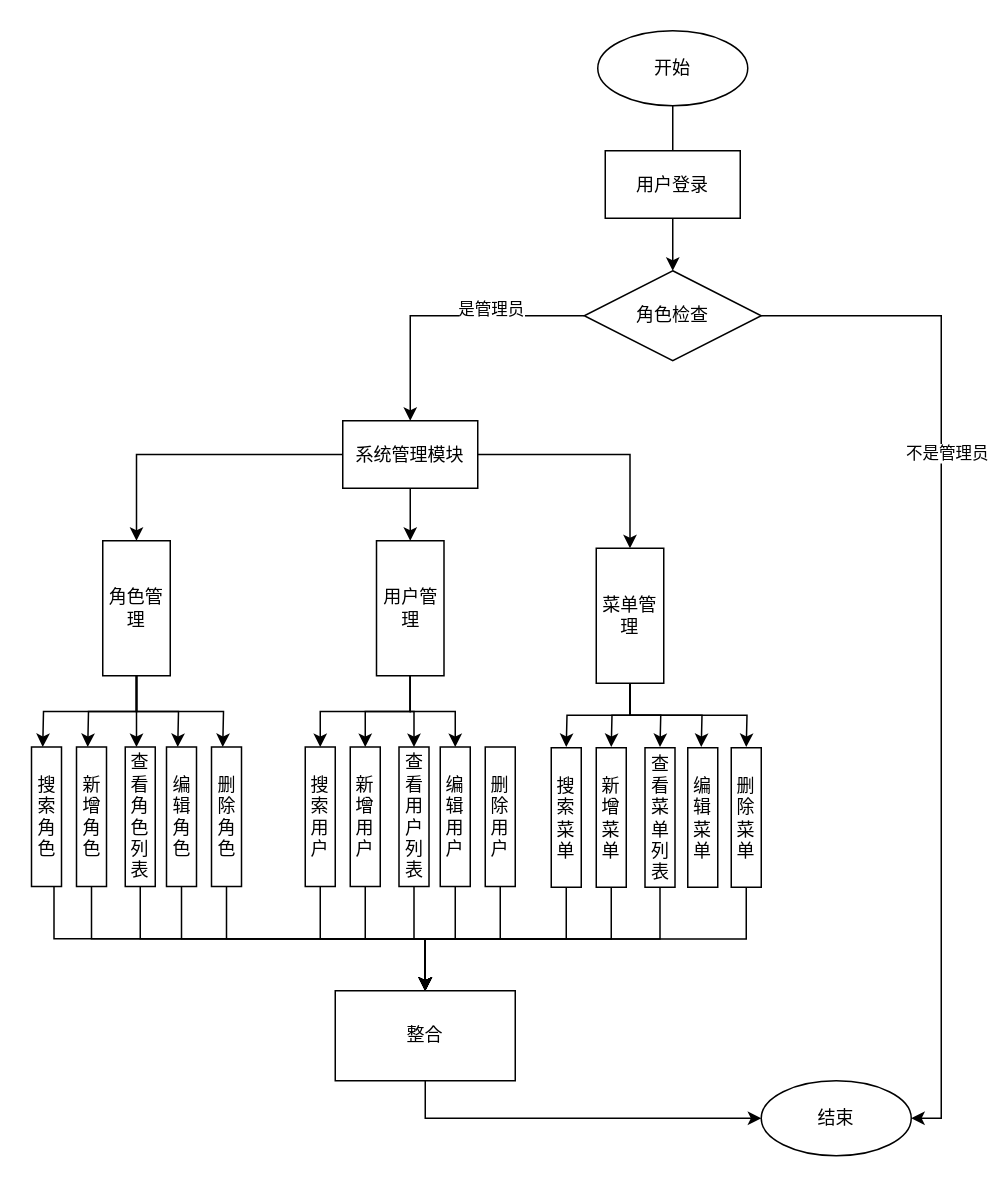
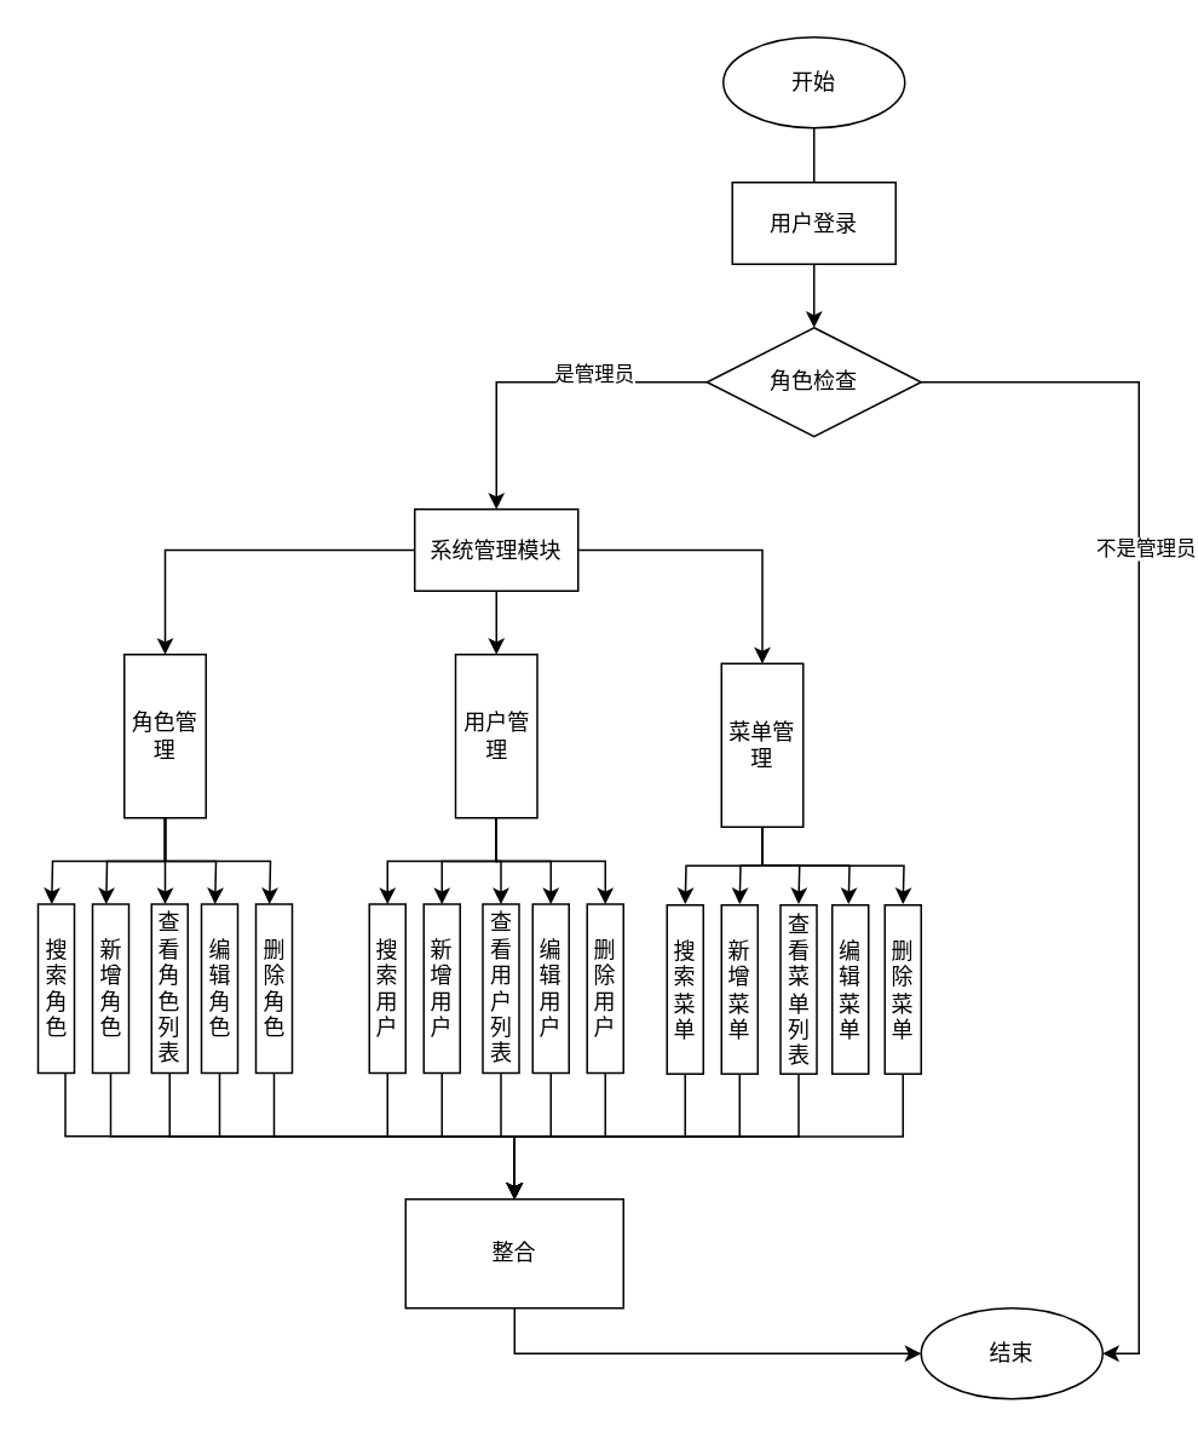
  <mxCell id="0" />
  <mxCell id="1" parent="0" />
  <mxCell id="2" value="" style="edgeStyle=orthogonalEdgeStyle;rounded=0;orthogonalLoop=1;jettySize=auto;html=1;" edge="1" parent="1" source="3" target="9"><mxGeometry relative="1" as="geometry" /></mxCell>
  <mxCell id="3" value="开始" style="ellipse;whiteSpace=wrap;html=1;" vertex="1" parent="1"><mxGeometry x="398" y="20" width="100" height="50" as="geometry" /></mxCell>
  <mxCell id="4" value="用户登录" style="whiteSpace=wrap;html=1;" vertex="1" parent="1"><mxGeometry x="403" y="100" width="90" height="45" as="geometry" /></mxCell>
  <mxCell id="5" style="edgeStyle=orthogonalEdgeStyle;rounded=0;orthogonalLoop=1;jettySize=auto;html=1;exitX=0;exitY=0.5;exitDx=0;exitDy=0;" edge="1" parent="1" source="9" target="13"><mxGeometry relative="1" as="geometry" /></mxCell>
  <mxCell id="6" value="&lt;div&gt;是管理员&lt;/div&gt;&lt;div&gt;&lt;br&gt;&lt;/div&gt;" style="edgeLabel;html=1;align=center;verticalAlign=middle;resizable=0;points=[];" vertex="1" connectable="0" parent="5"><mxGeometry x="-0.319" y="2" relative="1" as="geometry"><mxPoint as="offset" /></mxGeometry></mxCell>
  <mxCell id="7" style="edgeStyle=orthogonalEdgeStyle;rounded=0;orthogonalLoop=1;jettySize=auto;html=1;exitX=1;exitY=0.5;exitDx=0;exitDy=0;entryX=1;entryY=0.5;entryDx=0;entryDy=0;" edge="1" parent="1" source="9" target="42"><mxGeometry relative="1" as="geometry" /></mxCell>
  <mxCell id="8" value="不是管理员" style="edgeLabel;html=1;align=center;verticalAlign=middle;resizable=0;points=[];" vertex="1" connectable="0" parent="7"><mxGeometry x="-0.375" y="3" relative="1" as="geometry"><mxPoint as="offset" /></mxGeometry></mxCell>
  <mxCell id="9" value="角色检查" style="rhombus;whiteSpace=wrap;html=1;" vertex="1" parent="1"><mxGeometry x="389" y="180" width="118" height="60" as="geometry" /></mxCell>
  <mxCell id="10" style="edgeStyle=orthogonalEdgeStyle;rounded=0;orthogonalLoop=1;jettySize=auto;html=1;exitX=0.5;exitY=1;exitDx=0;exitDy=0;" edge="1" parent="1" source="13" target="25"><mxGeometry relative="1" as="geometry" /></mxCell>
  <mxCell id="11" style="edgeStyle=orthogonalEdgeStyle;rounded=0;orthogonalLoop=1;jettySize=auto;html=1;exitX=1;exitY=0.5;exitDx=0;exitDy=0;" edge="1" parent="1" source="13" target="41"><mxGeometry relative="1" as="geometry" /></mxCell>
  <mxCell id="12" style="edgeStyle=orthogonalEdgeStyle;rounded=0;orthogonalLoop=1;jettySize=auto;html=1;exitX=0;exitY=0.5;exitDx=0;exitDy=0;" edge="1" parent="1" source="13" target="19"><mxGeometry relative="1" as="geometry" /></mxCell>
  <mxCell id="13" value="系统管理模块" style="whiteSpace=wrap;html=1;" vertex="1" parent="1"><mxGeometry x="228" y="280" width="90" height="45" as="geometry" /></mxCell>
  <mxCell id="14" style="edgeStyle=orthogonalEdgeStyle;rounded=0;orthogonalLoop=1;jettySize=auto;html=1;exitX=1;exitY=0.5;exitDx=0;exitDy=0;entryX=0;entryY=0.5;entryDx=0;entryDy=0;" edge="1" parent="1" source="19"><mxGeometry relative="1" as="geometry"><mxPoint x="90.5" y="497.5" as="targetPoint" /></mxGeometry></mxCell>
  <mxCell id="15" style="edgeStyle=orthogonalEdgeStyle;rounded=0;orthogonalLoop=1;jettySize=auto;html=1;exitX=1;exitY=0.5;exitDx=0;exitDy=0;entryX=0;entryY=0.5;entryDx=0;entryDy=0;" edge="1" parent="1" source="19"><mxGeometry relative="1" as="geometry"><mxPoint x="58" y="497.5" as="targetPoint" /></mxGeometry></mxCell>
  <mxCell id="16" style="edgeStyle=orthogonalEdgeStyle;rounded=0;orthogonalLoop=1;jettySize=auto;html=1;exitX=1;exitY=0.5;exitDx=0;exitDy=0;" edge="1" parent="1" source="19"><mxGeometry relative="1" as="geometry"><mxPoint x="28" y="497.5" as="targetPoint" /></mxGeometry></mxCell>
  <mxCell id="17" style="edgeStyle=orthogonalEdgeStyle;rounded=0;orthogonalLoop=1;jettySize=auto;html=1;exitX=1;exitY=0.5;exitDx=0;exitDy=0;" edge="1" parent="1" source="19"><mxGeometry relative="1" as="geometry"><mxPoint x="118" y="497.5" as="targetPoint" /></mxGeometry></mxCell>
  <mxCell id="18" style="edgeStyle=orthogonalEdgeStyle;rounded=0;orthogonalLoop=1;jettySize=auto;html=1;exitX=1;exitY=0.5;exitDx=0;exitDy=0;" edge="1" parent="1" source="19"><mxGeometry relative="1" as="geometry"><mxPoint x="148" y="497.5" as="targetPoint" /></mxGeometry></mxCell>
  <mxCell id="19" value="角色管理" style="whiteSpace=wrap;html=1;direction=south;" vertex="1" parent="1"><mxGeometry x="68" y="360" width="45" height="90" as="geometry" /></mxCell>
  <mxCell id="20" value="" style="edgeStyle=orthogonalEdgeStyle;rounded=0;orthogonalLoop=1;jettySize=auto;html=1;" edge="1" parent="1" source="25" target="33"><mxGeometry relative="1" as="geometry" /></mxCell>
  <mxCell id="21" style="edgeStyle=orthogonalEdgeStyle;rounded=0;orthogonalLoop=1;jettySize=auto;html=1;exitX=1;exitY=0.5;exitDx=0;exitDy=0;" edge="1" parent="1" source="25" target="31"><mxGeometry relative="1" as="geometry" /></mxCell>
  <mxCell id="22" style="edgeStyle=orthogonalEdgeStyle;rounded=0;orthogonalLoop=1;jettySize=auto;html=1;exitX=1;exitY=0.5;exitDx=0;exitDy=0;entryX=0;entryY=0.5;entryDx=0;entryDy=0;" edge="1" parent="1" source="25" target="35"><mxGeometry relative="1" as="geometry" /></mxCell>
  <mxCell id="23" style="edgeStyle=orthogonalEdgeStyle;rounded=0;orthogonalLoop=1;jettySize=auto;html=1;exitX=1;exitY=0.5;exitDx=0;exitDy=0;" edge="1" parent="1" source="25" target="29"><mxGeometry relative="1" as="geometry" /></mxCell>
+ <mxCell id="24" style="edgeStyle=orthogonalEdgeStyle;rounded=0;orthogonalLoop=1;jettySize=auto;html=1;exitX=1;exitY=0.5;exitDx=0;exitDy=0;" edge="1" parent="1" source="25" target="27"><mxGeometry relative="1" as="geometry" /></mxCell>
  <mxCell id="25" value="用户管理" style="whiteSpace=wrap;html=1;direction=south;" vertex="1" parent="1"><mxGeometry x="250.5" y="360" width="45" height="90" as="geometry" /></mxCell>
  <mxCell id="26" style="edgeStyle=orthogonalEdgeStyle;rounded=0;orthogonalLoop=1;jettySize=auto;html=1;exitX=1;exitY=0.5;exitDx=0;exitDy=0;entryX=0.5;entryY=0;entryDx=0;entryDy=0;" edge="1" parent="1" source="27" target="63"><mxGeometry relative="1" as="geometry" /></mxCell>
  <mxCell id="27" value="删除用户" style="rounded=0;whiteSpace=wrap;html=1;direction=south;" vertex="1" parent="1"><mxGeometry x="323" y="497.5" width="20" height="93" as="geometry" /></mxCell>
  <mxCell id="28" style="edgeStyle=orthogonalEdgeStyle;rounded=0;orthogonalLoop=1;jettySize=auto;html=1;exitX=1;exitY=0.5;exitDx=0;exitDy=0;" edge="1" parent="1" source="29" target="63"><mxGeometry relative="1" as="geometry" /></mxCell>
  <mxCell id="29" value="编辑用户" style="rounded=0;whiteSpace=wrap;html=1;direction=south;" vertex="1" parent="1"><mxGeometry x="293" y="497.5" width="20" height="93" as="geometry" /></mxCell>
  <mxCell id="30" style="edgeStyle=orthogonalEdgeStyle;rounded=0;orthogonalLoop=1;jettySize=auto;html=1;exitX=1;exitY=0.5;exitDx=0;exitDy=0;" edge="1" parent="1" source="31" target="63"><mxGeometry relative="1" as="geometry" /></mxCell>
  <mxCell id="31" value="新增用户" style="rounded=0;whiteSpace=wrap;html=1;direction=south;" vertex="1" parent="1"><mxGeometry x="233" y="497.5" width="20" height="93" as="geometry" /></mxCell>
  <mxCell id="32" style="edgeStyle=orthogonalEdgeStyle;rounded=0;orthogonalLoop=1;jettySize=auto;html=1;exitX=1;exitY=0.5;exitDx=0;exitDy=0;" edge="1" parent="1" source="33" target="63"><mxGeometry relative="1" as="geometry" /></mxCell>
  <mxCell id="33" value="查看用户列表" style="rounded=0;whiteSpace=wrap;html=1;direction=south;" vertex="1" parent="1"><mxGeometry x="265.5" y="497.5" width="20" height="93" as="geometry" /></mxCell>
  <mxCell id="34" style="edgeStyle=orthogonalEdgeStyle;rounded=0;orthogonalLoop=1;jettySize=auto;html=1;exitX=1;exitY=0.5;exitDx=0;exitDy=0;" edge="1" parent="1" source="35" target="63"><mxGeometry relative="1" as="geometry" /></mxCell>
  <mxCell id="35" value="搜索用户" style="rounded=0;whiteSpace=wrap;html=1;direction=south;" vertex="1" parent="1"><mxGeometry x="203" y="497.5" width="20" height="93" as="geometry" /></mxCell>
  <mxCell id="36" value="" style="edgeStyle=orthogonalEdgeStyle;rounded=0;orthogonalLoop=1;jettySize=auto;html=1;" edge="1" parent="1" source="41"><mxGeometry relative="1" as="geometry"><mxPoint x="439.5" y="497.5" as="targetPoint" /></mxGeometry></mxCell>
  <mxCell id="37" style="edgeStyle=orthogonalEdgeStyle;rounded=0;orthogonalLoop=1;jettySize=auto;html=1;exitX=1;exitY=0.5;exitDx=0;exitDy=0;" edge="1" parent="1" source="41"><mxGeometry relative="1" as="geometry"><mxPoint x="467" y="497.5" as="targetPoint" /></mxGeometry></mxCell>
  <mxCell id="38" style="edgeStyle=orthogonalEdgeStyle;rounded=0;orthogonalLoop=1;jettySize=auto;html=1;exitX=1;exitY=0.5;exitDx=0;exitDy=0;" edge="1" parent="1" source="41"><mxGeometry relative="1" as="geometry"><mxPoint x="497" y="497.5" as="targetPoint" /></mxGeometry></mxCell>
  <mxCell id="39" style="edgeStyle=orthogonalEdgeStyle;rounded=0;orthogonalLoop=1;jettySize=auto;html=1;exitX=1;exitY=0.5;exitDx=0;exitDy=0;entryX=0;entryY=0.5;entryDx=0;entryDy=0;" edge="1" parent="1" source="41"><mxGeometry relative="1" as="geometry"><mxPoint x="407" y="497.5" as="targetPoint" /></mxGeometry></mxCell>
  <mxCell id="40" style="edgeStyle=orthogonalEdgeStyle;rounded=0;orthogonalLoop=1;jettySize=auto;html=1;exitX=1;exitY=0.5;exitDx=0;exitDy=0;" edge="1" parent="1" source="41"><mxGeometry relative="1" as="geometry"><mxPoint x="377" y="497.5" as="targetPoint" /></mxGeometry></mxCell>
  <mxCell id="41" value="菜单管理" style="whiteSpace=wrap;html=1;direction=south;" vertex="1" parent="1"><mxGeometry x="397" y="365" width="45" height="90" as="geometry" /></mxCell>
  <mxCell id="42" value="结束" style="ellipse;whiteSpace=wrap;html=1;" vertex="1" parent="1"><mxGeometry x="507" y="720" width="100" height="50" as="geometry" /></mxCell>
  <mxCell id="43" style="edgeStyle=orthogonalEdgeStyle;rounded=0;orthogonalLoop=1;jettySize=auto;html=1;exitX=1;exitY=0.5;exitDx=0;exitDy=0;" edge="1" parent="1" source="44" target="63"><mxGeometry relative="1" as="geometry" /></mxCell>
  <mxCell id="44" value="删除菜单" style="rounded=0;whiteSpace=wrap;html=1;direction=south;" vertex="1" parent="1"><mxGeometry x="487" y="498" width="20" height="93" as="geometry" /></mxCell>
  <mxCell id="45" value="编辑菜单" style="rounded=0;whiteSpace=wrap;html=1;direction=south;" vertex="1" parent="1"><mxGeometry x="458" y="498" width="20" height="93" as="geometry" /></mxCell>
  <mxCell id="46" style="edgeStyle=orthogonalEdgeStyle;rounded=0;orthogonalLoop=1;jettySize=auto;html=1;exitX=1;exitY=0.5;exitDx=0;exitDy=0;entryX=0.5;entryY=0;entryDx=0;entryDy=0;" edge="1" parent="1" source="47" target="63"><mxGeometry relative="1" as="geometry" /></mxCell>
  <mxCell id="47" value="新增菜单" style="rounded=0;whiteSpace=wrap;html=1;direction=south;" vertex="1" parent="1"><mxGeometry x="397" y="498" width="20" height="93" as="geometry" /></mxCell>
  <mxCell id="48" style="edgeStyle=orthogonalEdgeStyle;rounded=0;orthogonalLoop=1;jettySize=auto;html=1;exitX=1;exitY=0.5;exitDx=0;exitDy=0;entryX=0.5;entryY=0;entryDx=0;entryDy=0;" edge="1" parent="1" source="49" target="63"><mxGeometry relative="1" as="geometry" /></mxCell>
  <mxCell id="49" value="查看菜单列表" style="rounded=0;whiteSpace=wrap;html=1;direction=south;" vertex="1" parent="1"><mxGeometry x="429.5" y="498" width="20" height="93" as="geometry" /></mxCell>
  <mxCell id="50" style="edgeStyle=orthogonalEdgeStyle;rounded=0;orthogonalLoop=1;jettySize=auto;html=1;exitX=1;exitY=0.5;exitDx=0;exitDy=0;entryX=0.5;entryY=0;entryDx=0;entryDy=0;" edge="1" parent="1" source="51" target="63"><mxGeometry relative="1" as="geometry" /></mxCell>
  <mxCell id="51" value="搜索菜单" style="rounded=0;whiteSpace=wrap;html=1;direction=south;" vertex="1" parent="1"><mxGeometry x="367" y="498" width="20" height="93" as="geometry" /></mxCell>
  <mxCell id="52" style="edgeStyle=orthogonalEdgeStyle;rounded=0;orthogonalLoop=1;jettySize=auto;html=1;exitX=1;exitY=0.5;exitDx=0;exitDy=0;" edge="1" parent="1" source="53" target="63"><mxGeometry relative="1" as="geometry" /></mxCell>
  <mxCell id="53" value="删除角色" style="rounded=0;whiteSpace=wrap;html=1;direction=south;" vertex="1" parent="1"><mxGeometry x="140.5" y="497.5" width="20" height="93" as="geometry" /></mxCell>
  <mxCell id="54" style="edgeStyle=orthogonalEdgeStyle;rounded=0;orthogonalLoop=1;jettySize=auto;html=1;exitX=1;exitY=0.5;exitDx=0;exitDy=0;" edge="1" parent="1" source="55" target="63"><mxGeometry relative="1" as="geometry" /></mxCell>
  <mxCell id="55" value="编辑角色" style="rounded=0;whiteSpace=wrap;html=1;direction=south;" vertex="1" parent="1"><mxGeometry x="110.5" y="497.5" width="20" height="93" as="geometry" /></mxCell>
  <mxCell id="56" style="edgeStyle=orthogonalEdgeStyle;rounded=0;orthogonalLoop=1;jettySize=auto;html=1;exitX=1;exitY=0.5;exitDx=0;exitDy=0;entryX=0.5;entryY=0;entryDx=0;entryDy=0;" edge="1" parent="1" source="57" target="63"><mxGeometry relative="1" as="geometry" /></mxCell>
  <mxCell id="57" value="新增角色" style="rounded=0;whiteSpace=wrap;html=1;direction=south;" vertex="1" parent="1"><mxGeometry x="50.5" y="497.5" width="20" height="93" as="geometry" /></mxCell>
  <mxCell id="58" style="edgeStyle=orthogonalEdgeStyle;rounded=0;orthogonalLoop=1;jettySize=auto;html=1;exitX=1;exitY=0.5;exitDx=0;exitDy=0;" edge="1" parent="1" source="59" target="63"><mxGeometry relative="1" as="geometry" /></mxCell>
  <mxCell id="59" value="查看角色列表" style="rounded=0;whiteSpace=wrap;html=1;direction=south;" vertex="1" parent="1"><mxGeometry x="83" y="497.5" width="20" height="93" as="geometry" /></mxCell>
  <mxCell id="60" style="edgeStyle=orthogonalEdgeStyle;rounded=0;orthogonalLoop=1;jettySize=auto;html=1;exitX=1;exitY=0.25;exitDx=0;exitDy=0;" edge="1" parent="1" source="61" target="63"><mxGeometry relative="1" as="geometry" /></mxCell>
  <mxCell id="61" value="搜索角色" style="rounded=0;whiteSpace=wrap;html=1;direction=south;" vertex="1" parent="1"><mxGeometry x="20.5" y="497.5" width="20" height="93" as="geometry" /></mxCell>
  <mxCell id="62" style="edgeStyle=orthogonalEdgeStyle;rounded=0;orthogonalLoop=1;jettySize=auto;html=1;exitX=0.5;exitY=1;exitDx=0;exitDy=0;entryX=0;entryY=0.5;entryDx=0;entryDy=0;" edge="1" parent="1" source="63" target="42"><mxGeometry relative="1" as="geometry" /></mxCell>
  <mxCell id="63" value="整合" style="rounded=0;whiteSpace=wrap;html=1;" vertex="1" parent="1"><mxGeometry x="223" y="660" width="120" height="60" as="geometry" /></mxCell>
